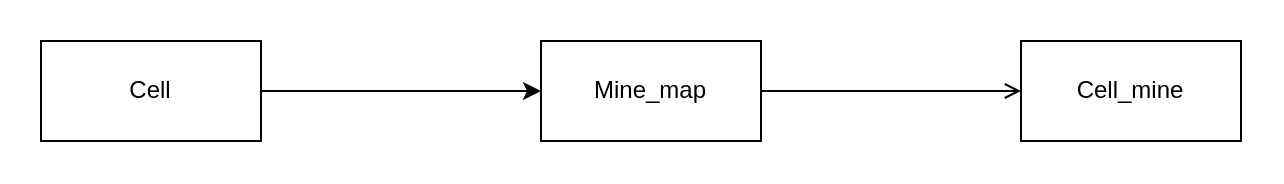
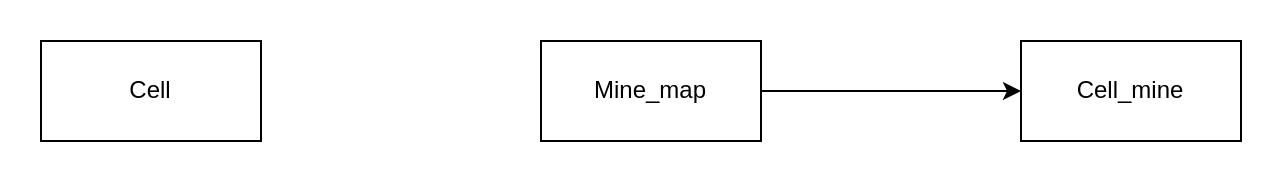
  <mxCell id="0" />
  <mxCell id="1" parent="0" />
- <mxCell id="2" style="edgeStyle=orthogonalEdgeStyle;rounded=0;orthogonalLoop=1;jettySize=auto;html=1;entryX=0;entryY=0.5;entryDx=0;entryDy=0;" edge="1" parent="1" source="3" target="5"><mxGeometry relative="1" as="geometry" /></mxCell>
  <mxCell id="3" value="Cell" style="html=1;whiteSpace=wrap;" vertex="1" parent="1"><mxGeometry x="20" y="20" width="110" height="50" as="geometry" /></mxCell>
- <mxCell id="4" style="edgeStyle=orthogonalEdgeStyle;rounded=0;orthogonalLoop=1;jettySize=auto;html=1;entryX=0;entryY=0.5;entryDx=0;entryDy=0;endArrow=open;" edge="1" parent="1" source="5" target="6"><mxGeometry relative="1" as="geometry" /></mxCell>
+ <mxCell id="4" style="edgeStyle=orthogonalEdgeStyle;rounded=0;orthogonalLoop=1;jettySize=auto;html=1;entryX=0;entryY=0.5;entryDx=0;entryDy=0;" edge="1" parent="1" source="5" target="6"><mxGeometry relative="1" as="geometry" /></mxCell>
  <mxCell id="5" value="Mine_map" style="html=1;whiteSpace=wrap;" vertex="1" parent="1"><mxGeometry x="270" y="20" width="110" height="50" as="geometry" /></mxCell>
  <mxCell id="6" value="Cell_mine" style="html=1;whiteSpace=wrap;" vertex="1" parent="1"><mxGeometry x="510" y="20" width="110" height="50" as="geometry" /></mxCell>
